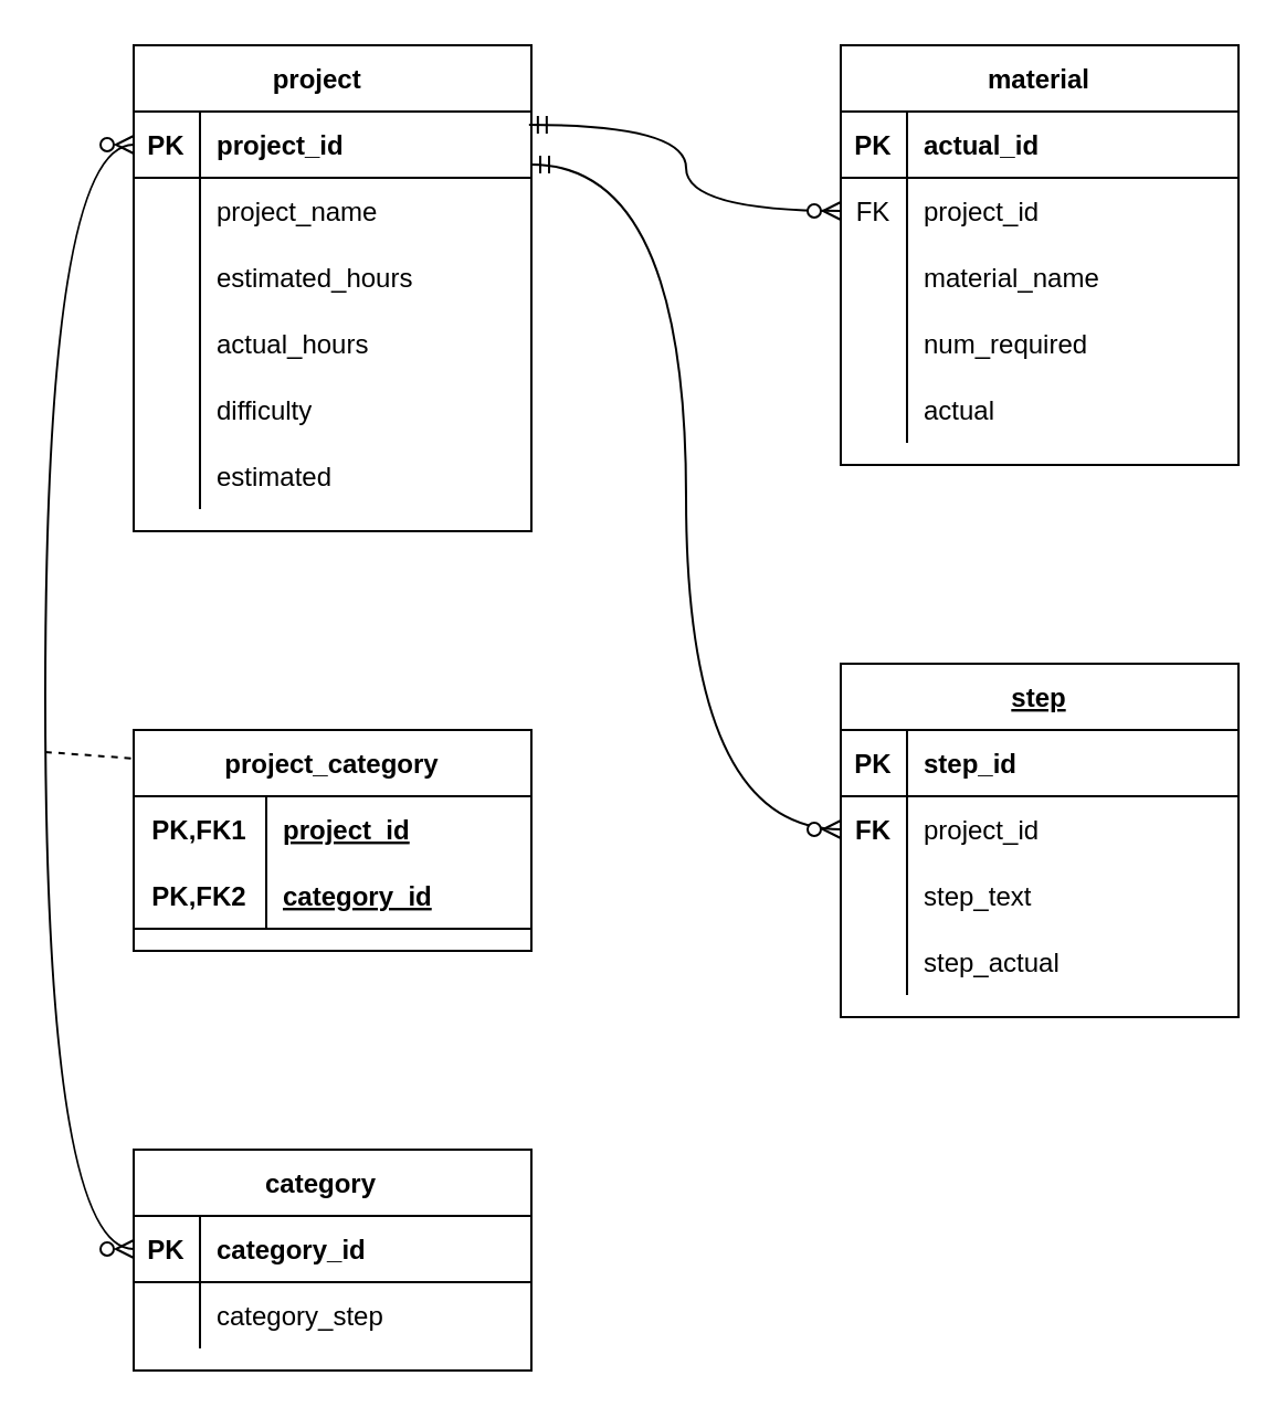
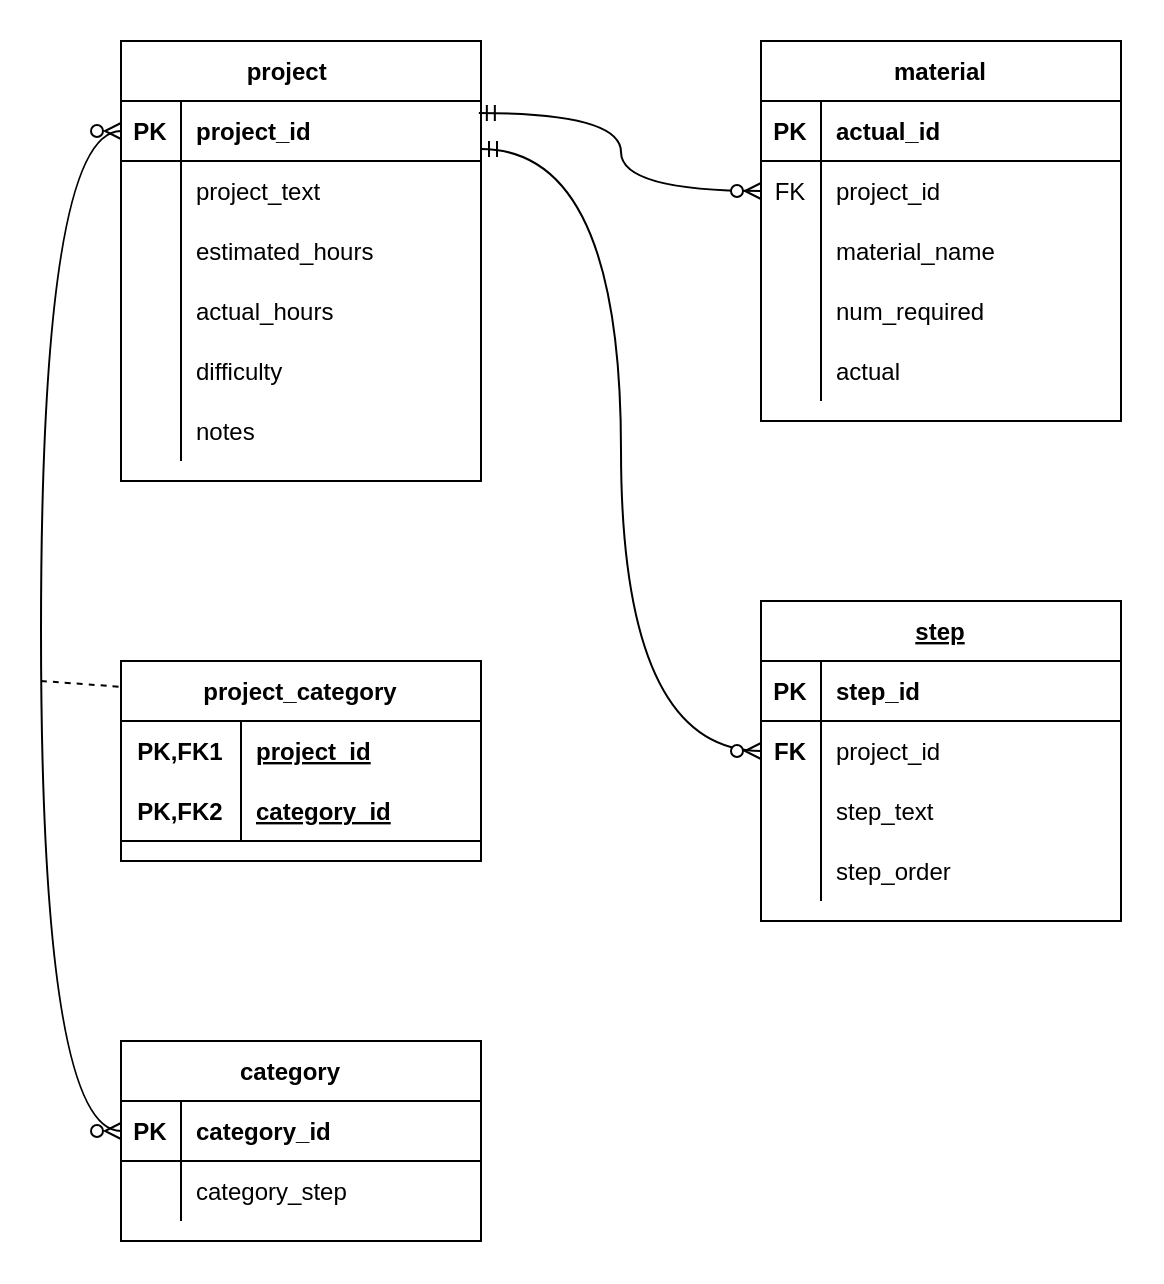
  <mxCell id="0" />
  <mxCell id="1" parent="0" />
  <mxCell id="2" value="project    " style="shape=table;startSize=30;container=1;collapsible=1;childLayout=tableLayout;fixedRows=1;rowLines=0;fontStyle=1;align=center;resizeLast=1;" vertex="1" parent="1"><mxGeometry x="60" y="20" width="180" height="220" as="geometry" /></mxCell>
  <mxCell id="3" value="" style="shape=tableRow;horizontal=0;startSize=0;swimlaneHead=0;swimlaneBody=0;fillColor=none;collapsible=0;dropTarget=0;points=[[0,0.5],[1,0.5]];portConstraint=eastwest;top=0;left=0;right=0;bottom=1;" vertex="1" parent="2"><mxGeometry y="30" width="180" height="30" as="geometry" /></mxCell>
  <mxCell id="4" value="PK" style="shape=partialRectangle;connectable=0;fillColor=none;top=0;left=0;bottom=0;right=0;fontStyle=1;overflow=hidden;" vertex="1" parent="3"><mxGeometry width="30" height="30" as="geometry"><mxRectangle width="30" height="30" as="alternateBounds" /></mxGeometry></mxCell>
  <mxCell id="5" value="project_id" style="shape=partialRectangle;connectable=0;fillColor=none;top=0;left=0;bottom=0;right=0;align=left;spacingLeft=6;fontStyle=1;overflow=hidden;" vertex="1" parent="3"><mxGeometry x="30" width="150" height="30" as="geometry"><mxRectangle width="150" height="30" as="alternateBounds" /></mxGeometry></mxCell>
  <mxCell id="6" value="" style="shape=tableRow;horizontal=0;startSize=0;swimlaneHead=0;swimlaneBody=0;fillColor=none;collapsible=0;dropTarget=0;points=[[0,0.5],[1,0.5]];portConstraint=eastwest;top=0;left=0;right=0;bottom=0;" vertex="1" parent="2"><mxGeometry y="60" width="180" height="30" as="geometry" /></mxCell>
  <mxCell id="7" value="" style="shape=partialRectangle;connectable=0;fillColor=none;top=0;left=0;bottom=0;right=0;editable=1;overflow=hidden;" vertex="1" parent="6"><mxGeometry width="30" height="30" as="geometry"><mxRectangle width="30" height="30" as="alternateBounds" /></mxGeometry></mxCell>
- <mxCell id="8" value="project_name" style="shape=partialRectangle;connectable=0;fillColor=none;top=0;left=0;bottom=0;right=0;align=left;spacingLeft=6;overflow=hidden;" vertex="1" parent="6"><mxGeometry x="30" width="150" height="30" as="geometry"><mxRectangle width="150" height="30" as="alternateBounds" /></mxGeometry></mxCell>
+ <mxCell id="8" value="project_text" style="shape=partialRectangle;connectable=0;fillColor=none;top=0;left=0;bottom=0;right=0;align=left;spacingLeft=6;overflow=hidden;" vertex="1" parent="6"><mxGeometry x="30" width="150" height="30" as="geometry"><mxRectangle width="150" height="30" as="alternateBounds" /></mxGeometry></mxCell>
  <mxCell id="9" value="" style="shape=tableRow;horizontal=0;startSize=0;swimlaneHead=0;swimlaneBody=0;fillColor=none;collapsible=0;dropTarget=0;points=[[0,0.5],[1,0.5]];portConstraint=eastwest;top=0;left=0;right=0;bottom=0;" vertex="1" parent="2"><mxGeometry y="90" width="180" height="30" as="geometry" /></mxCell>
  <mxCell id="10" value="" style="shape=partialRectangle;connectable=0;fillColor=none;top=0;left=0;bottom=0;right=0;editable=1;overflow=hidden;" vertex="1" parent="9"><mxGeometry width="30" height="30" as="geometry"><mxRectangle width="30" height="30" as="alternateBounds" /></mxGeometry></mxCell>
  <mxCell id="11" value="estimated_hours" style="shape=partialRectangle;connectable=0;fillColor=none;top=0;left=0;bottom=0;right=0;align=left;spacingLeft=6;overflow=hidden;" vertex="1" parent="9"><mxGeometry x="30" width="150" height="30" as="geometry"><mxRectangle width="150" height="30" as="alternateBounds" /></mxGeometry></mxCell>
  <mxCell id="12" style="shape=tableRow;horizontal=0;startSize=0;swimlaneHead=0;swimlaneBody=0;fillColor=none;collapsible=0;dropTarget=0;points=[[0,0.5],[1,0.5]];portConstraint=eastwest;top=0;left=0;right=0;bottom=0;" vertex="1" parent="2"><mxGeometry y="120" width="180" height="30" as="geometry" /></mxCell>
  <mxCell id="13" style="shape=partialRectangle;connectable=0;fillColor=none;top=0;left=0;bottom=0;right=0;editable=1;overflow=hidden;" vertex="1" parent="12"><mxGeometry width="30" height="30" as="geometry"><mxRectangle width="30" height="30" as="alternateBounds" /></mxGeometry></mxCell>
  <mxCell id="14" value="actual_hours" style="shape=partialRectangle;connectable=0;fillColor=none;top=0;left=0;bottom=0;right=0;align=left;spacingLeft=6;overflow=hidden;" vertex="1" parent="12"><mxGeometry x="30" width="150" height="30" as="geometry"><mxRectangle width="150" height="30" as="alternateBounds" /></mxGeometry></mxCell>
  <mxCell id="15" style="shape=tableRow;horizontal=0;startSize=0;swimlaneHead=0;swimlaneBody=0;fillColor=none;collapsible=0;dropTarget=0;points=[[0,0.5],[1,0.5]];portConstraint=eastwest;top=0;left=0;right=0;bottom=0;" vertex="1" parent="2"><mxGeometry y="150" width="180" height="30" as="geometry" /></mxCell>
  <mxCell id="16" style="shape=partialRectangle;connectable=0;fillColor=none;top=0;left=0;bottom=0;right=0;editable=1;overflow=hidden;" vertex="1" parent="15"><mxGeometry width="30" height="30" as="geometry"><mxRectangle width="30" height="30" as="alternateBounds" /></mxGeometry></mxCell>
  <mxCell id="17" value="difficulty" style="shape=partialRectangle;connectable=0;fillColor=none;top=0;left=0;bottom=0;right=0;align=left;spacingLeft=6;overflow=hidden;" vertex="1" parent="15"><mxGeometry x="30" width="150" height="30" as="geometry"><mxRectangle width="150" height="30" as="alternateBounds" /></mxGeometry></mxCell>
  <mxCell id="18" style="shape=tableRow;horizontal=0;startSize=0;swimlaneHead=0;swimlaneBody=0;fillColor=none;collapsible=0;dropTarget=0;points=[[0,0.5],[1,0.5]];portConstraint=eastwest;top=0;left=0;right=0;bottom=0;" vertex="1" parent="2"><mxGeometry y="180" width="180" height="30" as="geometry" /></mxCell>
  <mxCell id="19" style="shape=partialRectangle;connectable=0;fillColor=none;top=0;left=0;bottom=0;right=0;editable=1;overflow=hidden;" vertex="1" parent="18"><mxGeometry width="30" height="30" as="geometry"><mxRectangle width="30" height="30" as="alternateBounds" /></mxGeometry></mxCell>
- <mxCell id="20" value="estimated" style="shape=partialRectangle;connectable=0;fillColor=none;top=0;left=0;bottom=0;right=0;align=left;spacingLeft=6;overflow=hidden;" vertex="1" parent="18"><mxGeometry x="30" width="150" height="30" as="geometry"><mxRectangle width="150" height="30" as="alternateBounds" /></mxGeometry></mxCell>
+ <mxCell id="20" value="notes" style="shape=partialRectangle;connectable=0;fillColor=none;top=0;left=0;bottom=0;right=0;align=left;spacingLeft=6;overflow=hidden;" vertex="1" parent="18"><mxGeometry x="30" width="150" height="30" as="geometry"><mxRectangle width="150" height="30" as="alternateBounds" /></mxGeometry></mxCell>
  <mxCell id="21" value="material" style="shape=table;startSize=30;container=1;collapsible=1;childLayout=tableLayout;fixedRows=1;rowLines=0;fontStyle=1;align=center;resizeLast=1;" vertex="1" parent="1"><mxGeometry x="380" y="20" width="180" height="190" as="geometry" /></mxCell>
  <mxCell id="22" value="" style="shape=tableRow;horizontal=0;startSize=0;swimlaneHead=0;swimlaneBody=0;fillColor=none;collapsible=0;dropTarget=0;points=[[0,0.5],[1,0.5]];portConstraint=eastwest;top=0;left=0;right=0;bottom=1;" vertex="1" parent="21"><mxGeometry y="30" width="180" height="30" as="geometry" /></mxCell>
  <mxCell id="23" value="PK" style="shape=partialRectangle;connectable=0;fillColor=none;top=0;left=0;bottom=0;right=0;fontStyle=1;overflow=hidden;" vertex="1" parent="22"><mxGeometry width="30" height="30" as="geometry"><mxRectangle width="30" height="30" as="alternateBounds" /></mxGeometry></mxCell>
  <mxCell id="24" value="actual_id" style="shape=partialRectangle;connectable=0;fillColor=none;top=0;left=0;bottom=0;right=0;align=left;spacingLeft=6;fontStyle=1;overflow=hidden;" vertex="1" parent="22"><mxGeometry x="30" width="150" height="30" as="geometry"><mxRectangle width="150" height="30" as="alternateBounds" /></mxGeometry></mxCell>
  <mxCell id="25" value="" style="shape=tableRow;horizontal=0;startSize=0;swimlaneHead=0;swimlaneBody=0;fillColor=none;collapsible=0;dropTarget=0;points=[[0,0.5],[1,0.5]];portConstraint=eastwest;top=0;left=0;right=0;bottom=0;" vertex="1" parent="21"><mxGeometry y="60" width="180" height="30" as="geometry" /></mxCell>
  <mxCell id="26" value="FK" style="shape=partialRectangle;connectable=0;fillColor=none;top=0;left=0;bottom=0;right=0;editable=1;overflow=hidden;" vertex="1" parent="25"><mxGeometry width="30" height="30" as="geometry"><mxRectangle width="30" height="30" as="alternateBounds" /></mxGeometry></mxCell>
  <mxCell id="27" value="project_id" style="shape=partialRectangle;connectable=0;fillColor=none;top=0;left=0;bottom=0;right=0;align=left;spacingLeft=6;overflow=hidden;" vertex="1" parent="25"><mxGeometry x="30" width="150" height="30" as="geometry"><mxRectangle width="150" height="30" as="alternateBounds" /></mxGeometry></mxCell>
  <mxCell id="28" value="" style="shape=tableRow;horizontal=0;startSize=0;swimlaneHead=0;swimlaneBody=0;fillColor=none;collapsible=0;dropTarget=0;points=[[0,0.5],[1,0.5]];portConstraint=eastwest;top=0;left=0;right=0;bottom=0;" vertex="1" parent="21"><mxGeometry y="90" width="180" height="30" as="geometry" /></mxCell>
  <mxCell id="29" value="" style="shape=partialRectangle;connectable=0;fillColor=none;top=0;left=0;bottom=0;right=0;editable=1;overflow=hidden;" vertex="1" parent="28"><mxGeometry width="30" height="30" as="geometry"><mxRectangle width="30" height="30" as="alternateBounds" /></mxGeometry></mxCell>
  <mxCell id="30" value="material_name" style="shape=partialRectangle;connectable=0;fillColor=none;top=0;left=0;bottom=0;right=0;align=left;spacingLeft=6;overflow=hidden;" vertex="1" parent="28"><mxGeometry x="30" width="150" height="30" as="geometry"><mxRectangle width="150" height="30" as="alternateBounds" /></mxGeometry></mxCell>
  <mxCell id="31" value="" style="shape=tableRow;horizontal=0;startSize=0;swimlaneHead=0;swimlaneBody=0;fillColor=none;collapsible=0;dropTarget=0;points=[[0,0.5],[1,0.5]];portConstraint=eastwest;top=0;left=0;right=0;bottom=0;" vertex="1" parent="21"><mxGeometry y="120" width="180" height="30" as="geometry" /></mxCell>
  <mxCell id="32" value="" style="shape=partialRectangle;connectable=0;fillColor=none;top=0;left=0;bottom=0;right=0;editable=1;overflow=hidden;" vertex="1" parent="31"><mxGeometry width="30" height="30" as="geometry"><mxRectangle width="30" height="30" as="alternateBounds" /></mxGeometry></mxCell>
  <mxCell id="33" value="num_required" style="shape=partialRectangle;connectable=0;fillColor=none;top=0;left=0;bottom=0;right=0;align=left;spacingLeft=6;overflow=hidden;" vertex="1" parent="31"><mxGeometry x="30" width="150" height="30" as="geometry"><mxRectangle width="150" height="30" as="alternateBounds" /></mxGeometry></mxCell>
  <mxCell id="34" style="shape=tableRow;horizontal=0;startSize=0;swimlaneHead=0;swimlaneBody=0;fillColor=none;collapsible=0;dropTarget=0;points=[[0,0.5],[1,0.5]];portConstraint=eastwest;top=0;left=0;right=0;bottom=0;" vertex="1" parent="21"><mxGeometry y="150" width="180" height="30" as="geometry" /></mxCell>
  <mxCell id="35" style="shape=partialRectangle;connectable=0;fillColor=none;top=0;left=0;bottom=0;right=0;editable=1;overflow=hidden;" vertex="1" parent="34"><mxGeometry width="30" height="30" as="geometry"><mxRectangle width="30" height="30" as="alternateBounds" /></mxGeometry></mxCell>
  <mxCell id="36" value="actual" style="shape=partialRectangle;connectable=0;fillColor=none;top=0;left=0;bottom=0;right=0;align=left;spacingLeft=6;overflow=hidden;" vertex="1" parent="34"><mxGeometry x="30" width="150" height="30" as="geometry"><mxRectangle width="150" height="30" as="alternateBounds" /></mxGeometry></mxCell>
  <mxCell id="37" value="step" style="shape=table;startSize=30;container=1;collapsible=1;childLayout=tableLayout;fixedRows=1;rowLines=0;fontStyle=5;align=center;resizeLast=1;" vertex="1" parent="1"><mxGeometry x="380" y="300" width="180" height="160" as="geometry" /></mxCell>
  <mxCell id="38" value="" style="shape=tableRow;horizontal=0;startSize=0;swimlaneHead=0;swimlaneBody=0;fillColor=none;collapsible=0;dropTarget=0;points=[[0,0.5],[1,0.5]];portConstraint=eastwest;top=0;left=0;right=0;bottom=1;" vertex="1" parent="37"><mxGeometry y="30" width="180" height="30" as="geometry" /></mxCell>
  <mxCell id="39" value="PK" style="shape=partialRectangle;connectable=0;fillColor=none;top=0;left=0;bottom=0;right=0;fontStyle=1;overflow=hidden;" vertex="1" parent="38"><mxGeometry width="30" height="30" as="geometry"><mxRectangle width="30" height="30" as="alternateBounds" /></mxGeometry></mxCell>
  <mxCell id="40" value="step_id" style="shape=partialRectangle;connectable=0;fillColor=none;top=0;left=0;bottom=0;right=0;align=left;spacingLeft=6;fontStyle=1;overflow=hidden;" vertex="1" parent="38"><mxGeometry x="30" width="150" height="30" as="geometry"><mxRectangle width="150" height="30" as="alternateBounds" /></mxGeometry></mxCell>
  <mxCell id="41" value="" style="shape=tableRow;horizontal=0;startSize=0;swimlaneHead=0;swimlaneBody=0;fillColor=none;collapsible=0;dropTarget=0;points=[[0,0.5],[1,0.5]];portConstraint=eastwest;top=0;left=0;right=0;bottom=0;" vertex="1" parent="37"><mxGeometry y="60" width="180" height="30" as="geometry" /></mxCell>
  <mxCell id="42" value="FK" style="shape=partialRectangle;connectable=0;fillColor=none;top=0;left=0;bottom=0;right=0;editable=1;overflow=hidden;fontStyle=1" vertex="1" parent="41"><mxGeometry width="30" height="30" as="geometry"><mxRectangle width="30" height="30" as="alternateBounds" /></mxGeometry></mxCell>
  <mxCell id="43" value="project_id" style="shape=partialRectangle;connectable=0;fillColor=none;top=0;left=0;bottom=0;right=0;align=left;spacingLeft=6;overflow=hidden;" vertex="1" parent="41"><mxGeometry x="30" width="150" height="30" as="geometry"><mxRectangle width="150" height="30" as="alternateBounds" /></mxGeometry></mxCell>
  <mxCell id="44" value="" style="shape=tableRow;horizontal=0;startSize=0;swimlaneHead=0;swimlaneBody=0;fillColor=none;collapsible=0;dropTarget=0;points=[[0,0.5],[1,0.5]];portConstraint=eastwest;top=0;left=0;right=0;bottom=0;" vertex="1" parent="37"><mxGeometry y="90" width="180" height="30" as="geometry" /></mxCell>
  <mxCell id="45" value="" style="shape=partialRectangle;connectable=0;fillColor=none;top=0;left=0;bottom=0;right=0;editable=1;overflow=hidden;" vertex="1" parent="44"><mxGeometry width="30" height="30" as="geometry"><mxRectangle width="30" height="30" as="alternateBounds" /></mxGeometry></mxCell>
  <mxCell id="46" value="step_text" style="shape=partialRectangle;connectable=0;fillColor=none;top=0;left=0;bottom=0;right=0;align=left;spacingLeft=6;overflow=hidden;" vertex="1" parent="44"><mxGeometry x="30" width="150" height="30" as="geometry"><mxRectangle width="150" height="30" as="alternateBounds" /></mxGeometry></mxCell>
  <mxCell id="47" value="" style="shape=tableRow;horizontal=0;startSize=0;swimlaneHead=0;swimlaneBody=0;fillColor=none;collapsible=0;dropTarget=0;points=[[0,0.5],[1,0.5]];portConstraint=eastwest;top=0;left=0;right=0;bottom=0;" vertex="1" parent="37"><mxGeometry y="120" width="180" height="30" as="geometry" /></mxCell>
  <mxCell id="48" value="" style="shape=partialRectangle;connectable=0;fillColor=none;top=0;left=0;bottom=0;right=0;editable=1;overflow=hidden;" vertex="1" parent="47"><mxGeometry width="30" height="30" as="geometry"><mxRectangle width="30" height="30" as="alternateBounds" /></mxGeometry></mxCell>
- <mxCell id="49" value="step_actual" style="shape=partialRectangle;connectable=0;fillColor=none;top=0;left=0;bottom=0;right=0;align=left;spacingLeft=6;overflow=hidden;" vertex="1" parent="47"><mxGeometry x="30" width="150" height="30" as="geometry"><mxRectangle width="150" height="30" as="alternateBounds" /></mxGeometry></mxCell>
+ <mxCell id="49" value="step_order" style="shape=partialRectangle;connectable=0;fillColor=none;top=0;left=0;bottom=0;right=0;align=left;spacingLeft=6;overflow=hidden;" vertex="1" parent="47"><mxGeometry x="30" width="150" height="30" as="geometry"><mxRectangle width="150" height="30" as="alternateBounds" /></mxGeometry></mxCell>
  <mxCell id="50" value="category   " style="shape=table;startSize=30;container=1;collapsible=1;childLayout=tableLayout;fixedRows=1;rowLines=0;fontStyle=1;align=center;resizeLast=1;" vertex="1" parent="1"><mxGeometry x="60" y="520" width="180" height="100" as="geometry" /></mxCell>
  <mxCell id="51" value="" style="shape=tableRow;horizontal=0;startSize=0;swimlaneHead=0;swimlaneBody=0;fillColor=none;collapsible=0;dropTarget=0;points=[[0,0.5],[1,0.5]];portConstraint=eastwest;top=0;left=0;right=0;bottom=1;" vertex="1" parent="50"><mxGeometry y="30" width="180" height="30" as="geometry" /></mxCell>
  <mxCell id="52" value="PK" style="shape=partialRectangle;connectable=0;fillColor=none;top=0;left=0;bottom=0;right=0;fontStyle=1;overflow=hidden;" vertex="1" parent="51"><mxGeometry width="30" height="30" as="geometry"><mxRectangle width="30" height="30" as="alternateBounds" /></mxGeometry></mxCell>
  <mxCell id="53" value="category_id" style="shape=partialRectangle;connectable=0;fillColor=none;top=0;left=0;bottom=0;right=0;align=left;spacingLeft=6;fontStyle=1;overflow=hidden;" vertex="1" parent="51"><mxGeometry x="30" width="150" height="30" as="geometry"><mxRectangle width="150" height="30" as="alternateBounds" /></mxGeometry></mxCell>
  <mxCell id="54" value="" style="shape=tableRow;horizontal=0;startSize=0;swimlaneHead=0;swimlaneBody=0;fillColor=none;collapsible=0;dropTarget=0;points=[[0,0.5],[1,0.5]];portConstraint=eastwest;top=0;left=0;right=0;bottom=0;" vertex="1" parent="50"><mxGeometry y="60" width="180" height="30" as="geometry" /></mxCell>
  <mxCell id="55" value="" style="shape=partialRectangle;connectable=0;fillColor=none;top=0;left=0;bottom=0;right=0;editable=1;overflow=hidden;" vertex="1" parent="54"><mxGeometry width="30" height="30" as="geometry"><mxRectangle width="30" height="30" as="alternateBounds" /></mxGeometry></mxCell>
  <mxCell id="56" value="category_step" style="shape=partialRectangle;connectable=0;fillColor=none;top=0;left=0;bottom=0;right=0;align=left;spacingLeft=6;overflow=hidden;" vertex="1" parent="54"><mxGeometry x="30" width="150" height="30" as="geometry"><mxRectangle width="150" height="30" as="alternateBounds" /></mxGeometry></mxCell>
  <mxCell id="57" value="project_category" style="shape=table;startSize=30;container=1;collapsible=1;childLayout=tableLayout;fixedRows=1;rowLines=0;fontStyle=1;align=center;resizeLast=1;" vertex="1" parent="1"><mxGeometry x="60" y="330" width="180" height="100" as="geometry" /></mxCell>
  <mxCell id="58" value="" style="shape=tableRow;horizontal=0;startSize=0;swimlaneHead=0;swimlaneBody=0;fillColor=none;collapsible=0;dropTarget=0;points=[[0,0.5],[1,0.5]];portConstraint=eastwest;top=0;left=0;right=0;bottom=0;" vertex="1" parent="57"><mxGeometry y="30" width="180" height="30" as="geometry" /></mxCell>
  <mxCell id="59" value="PK,FK1" style="shape=partialRectangle;connectable=0;fillColor=none;top=0;left=0;bottom=0;right=0;fontStyle=1;overflow=hidden;" vertex="1" parent="58"><mxGeometry width="60" height="30" as="geometry"><mxRectangle width="60" height="30" as="alternateBounds" /></mxGeometry></mxCell>
  <mxCell id="60" value="project_id" style="shape=partialRectangle;connectable=0;fillColor=none;top=0;left=0;bottom=0;right=0;align=left;spacingLeft=6;fontStyle=5;overflow=hidden;" vertex="1" parent="58"><mxGeometry x="60" width="120" height="30" as="geometry"><mxRectangle width="120" height="30" as="alternateBounds" /></mxGeometry></mxCell>
  <mxCell id="61" value="" style="shape=tableRow;horizontal=0;startSize=0;swimlaneHead=0;swimlaneBody=0;fillColor=none;collapsible=0;dropTarget=0;points=[[0,0.5],[1,0.5]];portConstraint=eastwest;top=0;left=0;right=0;bottom=1;" vertex="1" parent="57"><mxGeometry y="60" width="180" height="30" as="geometry" /></mxCell>
  <mxCell id="62" value="PK,FK2" style="shape=partialRectangle;connectable=0;fillColor=none;top=0;left=0;bottom=0;right=0;fontStyle=1;overflow=hidden;" vertex="1" parent="61"><mxGeometry width="60" height="30" as="geometry"><mxRectangle width="60" height="30" as="alternateBounds" /></mxGeometry></mxCell>
  <mxCell id="63" value="category_id" style="shape=partialRectangle;connectable=0;fillColor=none;top=0;left=0;bottom=0;right=0;align=left;spacingLeft=6;fontStyle=5;overflow=hidden;" vertex="1" parent="61"><mxGeometry x="60" width="120" height="30" as="geometry"><mxRectangle width="120" height="30" as="alternateBounds" /></mxGeometry></mxCell>
  <mxCell id="64" value="" style="edgeStyle=orthogonalEdgeStyle;fontSize=12;html=1;endArrow=ERzeroToMany;endFill=1;rounded=0;exitX=0.994;exitY=0.2;exitDx=0;exitDy=0;entryX=0;entryY=0.5;entryDx=0;entryDy=0;startArrow=ERmandOne;startFill=0;exitPerimeter=0;curved=1;" edge="1" parent="1" source="3" target="25"><mxGeometry width="100" height="100" relative="1" as="geometry"><mxPoint x="350" y="140" as="sourcePoint" /><mxPoint x="450" y="40" as="targetPoint" /></mxGeometry></mxCell>
  <mxCell id="65" value="" style="edgeStyle=orthogonalEdgeStyle;fontSize=12;html=1;endArrow=ERzeroToMany;endFill=1;rounded=0;exitX=1;exitY=0.8;exitDx=0;exitDy=0;exitPerimeter=0;entryX=0;entryY=0.5;entryDx=0;entryDy=0;startArrow=ERmandOne;startFill=0;curved=1;" edge="1" parent="1" source="3" target="41"><mxGeometry width="100" height="100" relative="1" as="geometry"><mxPoint x="350" y="340" as="sourcePoint" /><mxPoint x="450" y="240" as="targetPoint" /></mxGeometry></mxCell>
  <mxCell id="66" value="" style="fontSize=12;html=1;endArrow=ERzeroToMany;endFill=1;startArrow=ERzeroToMany;rounded=0;entryX=0;entryY=0.5;entryDx=0;entryDy=0;exitX=0;exitY=0.5;exitDx=0;exitDy=0;edgeStyle=orthogonalEdgeStyle;curved=1;" edge="1" parent="1" source="51" target="3"><mxGeometry width="100" height="100" relative="1" as="geometry"><mxPoint x="350" y="340" as="sourcePoint" /><mxPoint x="450" y="240" as="targetPoint" /><Array as="points"><mxPoint x="20" y="565" /><mxPoint x="20" y="65" /></Array></mxGeometry></mxCell>
  <mxCell id="67" value="" style="endArrow=none;html=1;rounded=0;curved=1;entryX=0.006;entryY=0.13;entryDx=0;entryDy=0;entryPerimeter=0;dashed=1;" edge="1" parent="1" target="57"><mxGeometry relative="1" as="geometry"><mxPoint x="20" y="340" as="sourcePoint" /><mxPoint x="180" y="340" as="targetPoint" /></mxGeometry></mxCell>
